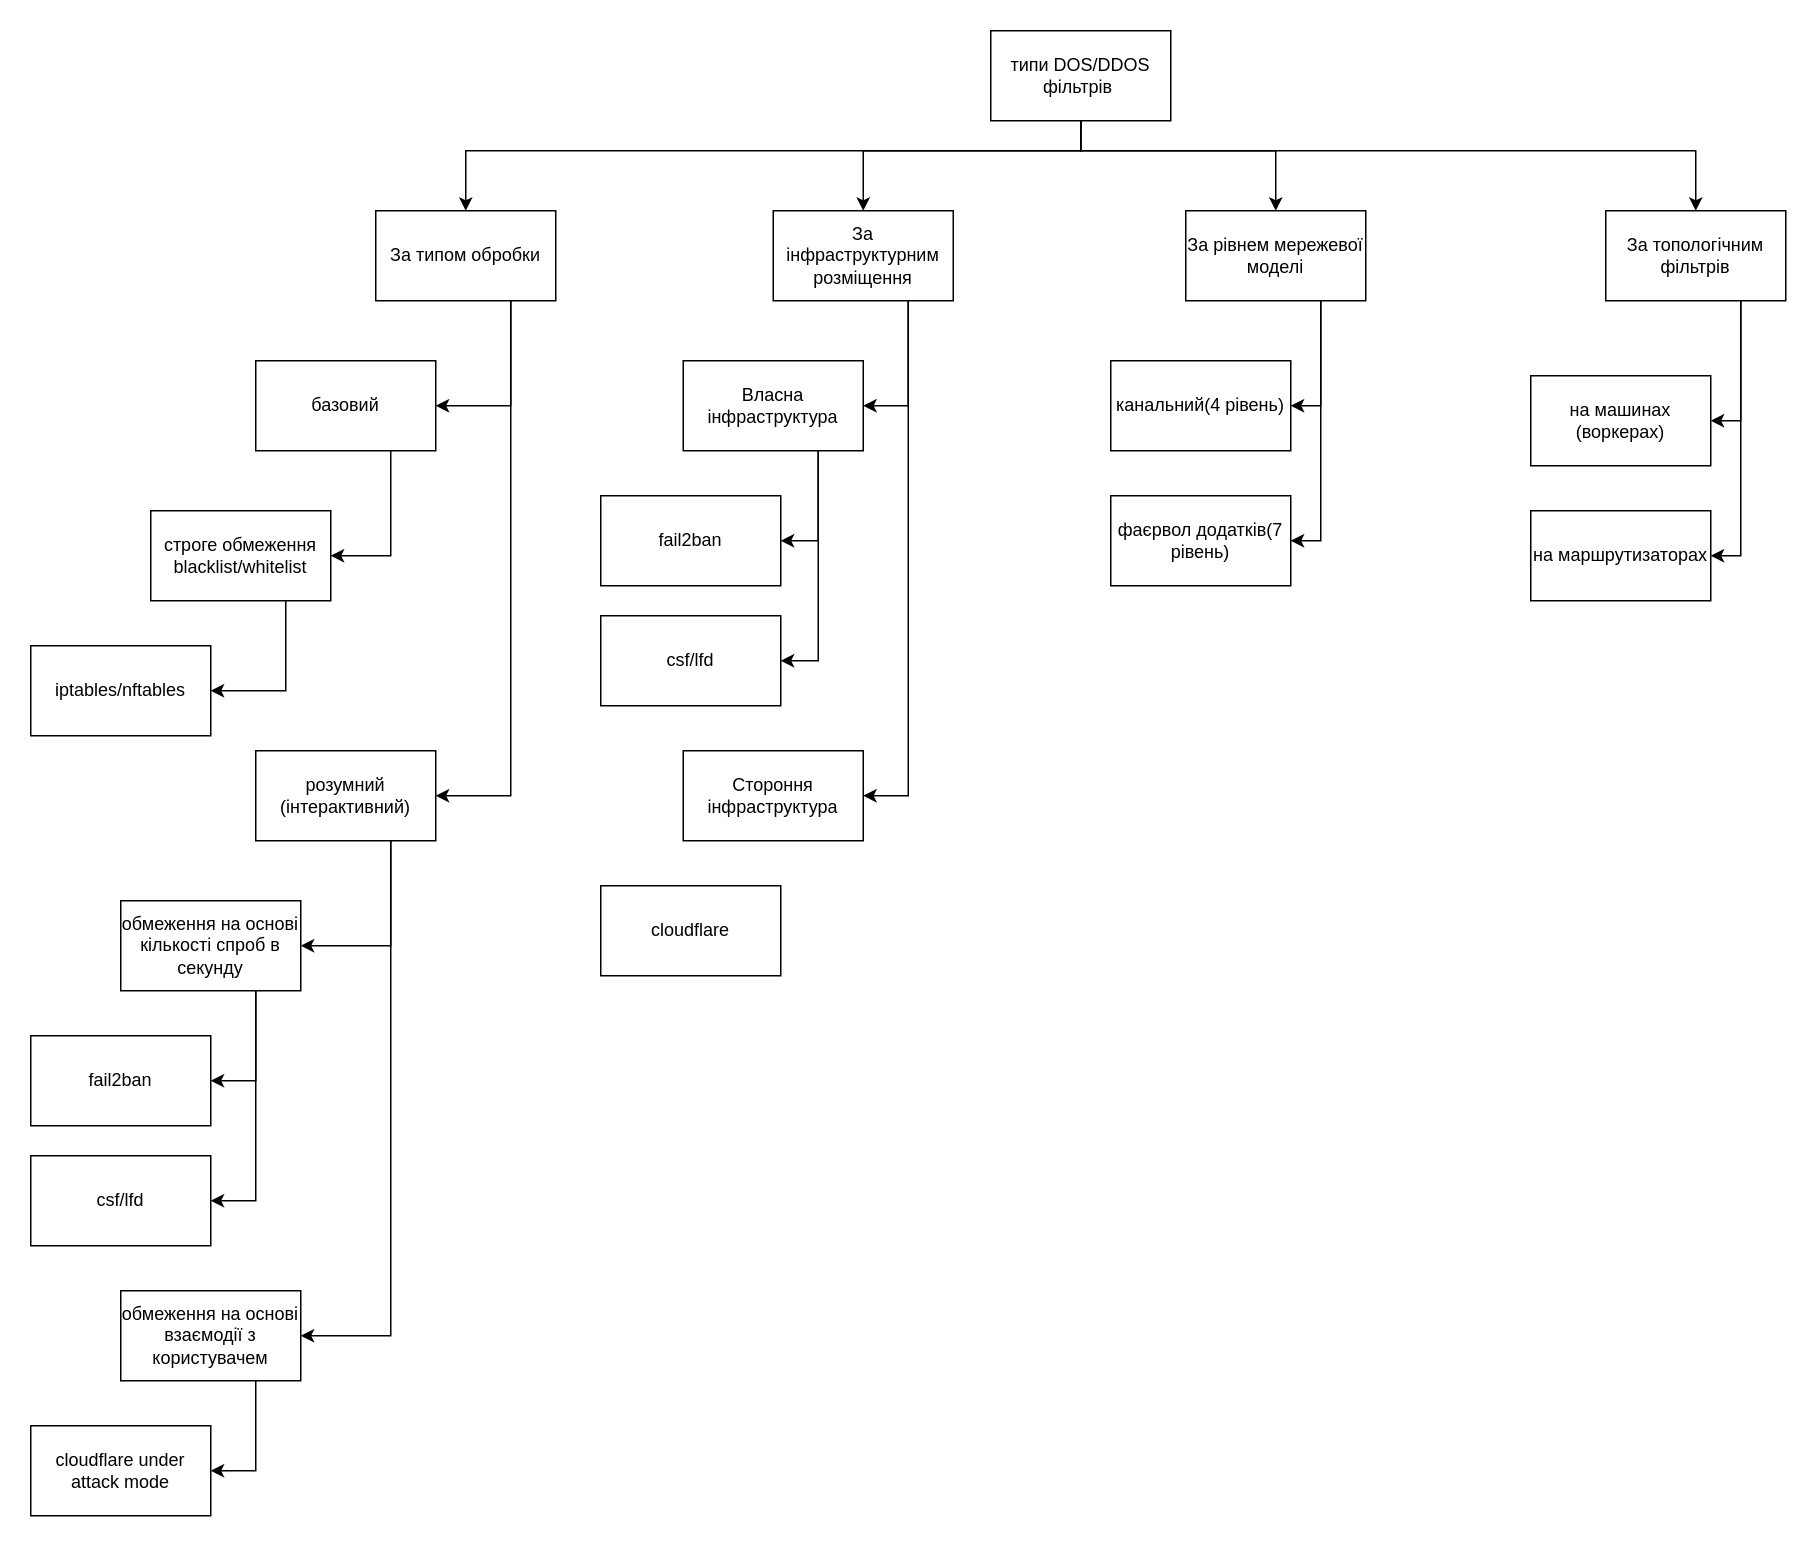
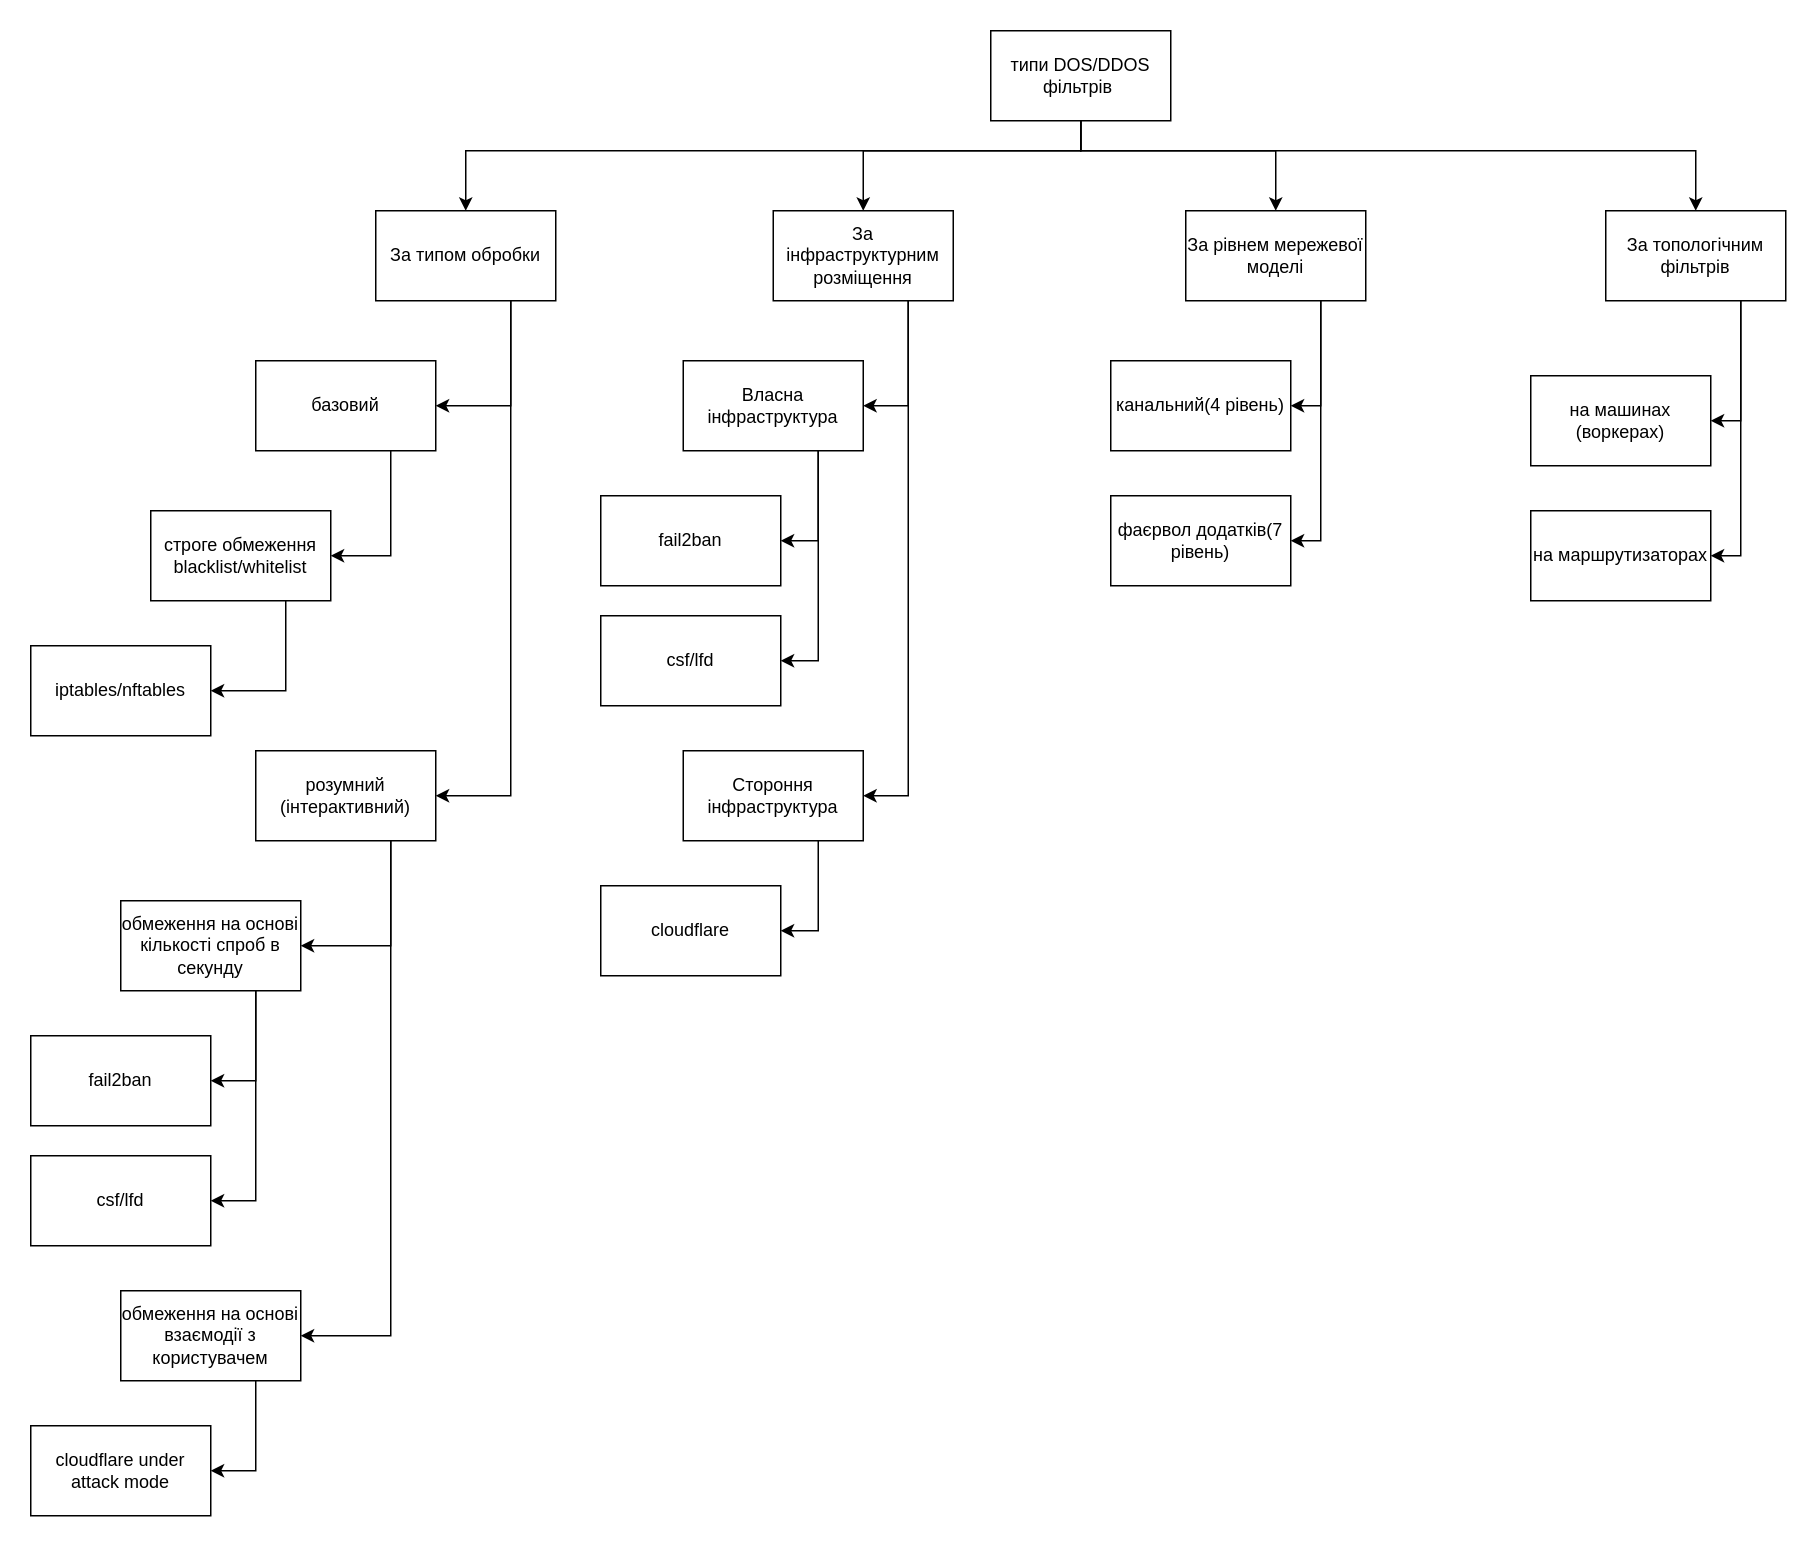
  <mxCell id="0" />
  <mxCell id="1" parent="0" />
  <mxCell id="2" style="edgeStyle=orthogonalEdgeStyle;rounded=0;jumpStyle=none;html=1;entryX=0.5;entryY=0;entryDx=0;entryDy=0;" edge="1" parent="1" source="6" target="28"><mxGeometry relative="1" as="geometry"><Array as="points"><mxPoint x="720" y="100" /><mxPoint x="575" y="100" /></Array></mxGeometry></mxCell>
  <mxCell id="3" style="edgeStyle=orthogonalEdgeStyle;rounded=0;jumpStyle=none;html=1;entryX=0.5;entryY=0;entryDx=0;entryDy=0;" edge="1" parent="1" source="6" target="9"><mxGeometry relative="1" as="geometry"><Array as="points"><mxPoint x="720" y="100" /><mxPoint x="310" y="100" /></Array></mxGeometry></mxCell>
  <mxCell id="4" style="edgeStyle=orthogonalEdgeStyle;rounded=0;jumpStyle=none;html=1;exitX=0.5;exitY=1;exitDx=0;exitDy=0;entryX=0.5;entryY=0;entryDx=0;entryDy=0;" edge="1" parent="1" source="6" target="39"><mxGeometry relative="1" as="geometry"><Array as="points"><mxPoint x="720" y="100" /><mxPoint x="850" y="100" /></Array></mxGeometry></mxCell>
  <mxCell id="5" style="edgeStyle=orthogonalEdgeStyle;rounded=0;jumpStyle=none;html=1;entryX=0.5;entryY=0;entryDx=0;entryDy=0;" edge="1" parent="1" source="6" target="44"><mxGeometry relative="1" as="geometry"><Array as="points"><mxPoint x="720" y="100" /><mxPoint x="1130" y="100" /></Array></mxGeometry></mxCell>
  <mxCell id="6" value="типи DOS/DDOS фільтрів&amp;nbsp;" style="rounded=0;whiteSpace=wrap;html=1;" vertex="1" parent="1"><mxGeometry x="660" y="20" width="120" height="60" as="geometry" /></mxCell>
  <mxCell id="7" style="edgeStyle=orthogonalEdgeStyle;rounded=0;jumpStyle=none;html=1;exitX=0.75;exitY=1;exitDx=0;exitDy=0;entryX=1;entryY=0.5;entryDx=0;entryDy=0;" edge="1" parent="1" source="9" target="11"><mxGeometry relative="1" as="geometry" /></mxCell>
  <mxCell id="8" style="edgeStyle=orthogonalEdgeStyle;rounded=0;jumpStyle=none;html=1;exitX=0.75;exitY=1;exitDx=0;exitDy=0;entryX=1;entryY=0.5;entryDx=0;entryDy=0;" edge="1" parent="1" source="9" target="16"><mxGeometry relative="1" as="geometry" /></mxCell>
  <mxCell id="9" value="За типом обробки" style="rounded=0;whiteSpace=wrap;html=1;" vertex="1" parent="1"><mxGeometry x="250" y="140" width="120" height="60" as="geometry" /></mxCell>
  <mxCell id="10" style="edgeStyle=orthogonalEdgeStyle;rounded=0;jumpStyle=none;html=1;exitX=0.75;exitY=1;exitDx=0;exitDy=0;entryX=1;entryY=0.5;entryDx=0;entryDy=0;" edge="1" parent="1" source="11" target="13"><mxGeometry relative="1" as="geometry" /></mxCell>
  <mxCell id="11" value="базовий" style="rounded=0;whiteSpace=wrap;html=1;" vertex="1" parent="1"><mxGeometry x="170" y="240" width="120" height="60" as="geometry" /></mxCell>
  <mxCell id="12" style="edgeStyle=orthogonalEdgeStyle;rounded=0;jumpStyle=none;html=1;exitX=0.75;exitY=1;exitDx=0;exitDy=0;entryX=1;entryY=0.5;entryDx=0;entryDy=0;" edge="1" parent="1" source="13" target="20"><mxGeometry relative="1" as="geometry" /></mxCell>
  <mxCell id="13" value="строге обмеження&lt;br&gt;blacklist/whitelist" style="rounded=0;whiteSpace=wrap;html=1;" vertex="1" parent="1"><mxGeometry x="100" y="340" width="120" height="60" as="geometry" /></mxCell>
  <mxCell id="14" style="edgeStyle=orthogonalEdgeStyle;rounded=0;jumpStyle=none;html=1;exitX=0.75;exitY=1;exitDx=0;exitDy=0;entryX=1;entryY=0.5;entryDx=0;entryDy=0;" edge="1" parent="1" source="16" target="19"><mxGeometry relative="1" as="geometry" /></mxCell>
  <mxCell id="15" style="edgeStyle=orthogonalEdgeStyle;rounded=0;jumpStyle=none;html=1;exitX=0.75;exitY=1;exitDx=0;exitDy=0;entryX=1;entryY=0.5;entryDx=0;entryDy=0;" edge="1" parent="1" source="16" target="24"><mxGeometry relative="1" as="geometry" /></mxCell>
  <mxCell id="16" value="розумний (інтерактивний)" style="rounded=0;whiteSpace=wrap;html=1;" vertex="1" parent="1"><mxGeometry x="170" y="500" width="120" height="60" as="geometry" /></mxCell>
  <mxCell id="17" style="edgeStyle=orthogonalEdgeStyle;rounded=0;jumpStyle=none;html=1;exitX=0.75;exitY=1;exitDx=0;exitDy=0;entryX=1;entryY=0.5;entryDx=0;entryDy=0;" edge="1" parent="1" source="19" target="21"><mxGeometry relative="1" as="geometry" /></mxCell>
  <mxCell id="18" style="edgeStyle=orthogonalEdgeStyle;rounded=0;jumpStyle=none;html=1;exitX=0.75;exitY=1;exitDx=0;exitDy=0;entryX=1;entryY=0.5;entryDx=0;entryDy=0;" edge="1" parent="1" source="19" target="22"><mxGeometry relative="1" as="geometry" /></mxCell>
  <mxCell id="19" value="обмеження на основі кількості спроб в секунду" style="rounded=0;whiteSpace=wrap;html=1;" vertex="1" parent="1"><mxGeometry x="80" y="600" width="120" height="60" as="geometry" /></mxCell>
  <mxCell id="20" value="iptables/nftables" style="rounded=0;whiteSpace=wrap;html=1;" vertex="1" parent="1"><mxGeometry x="20" y="430" width="120" height="60" as="geometry" /></mxCell>
  <mxCell id="21" value="fail2ban" style="rounded=0;whiteSpace=wrap;html=1;" vertex="1" parent="1"><mxGeometry x="20" y="690" width="120" height="60" as="geometry" /></mxCell>
  <mxCell id="22" value="csf/lfd" style="rounded=0;whiteSpace=wrap;html=1;" vertex="1" parent="1"><mxGeometry x="20" y="770" width="120" height="60" as="geometry" /></mxCell>
  <mxCell id="23" style="edgeStyle=orthogonalEdgeStyle;rounded=0;jumpStyle=none;html=1;exitX=0.75;exitY=1;exitDx=0;exitDy=0;entryX=1;entryY=0.5;entryDx=0;entryDy=0;" edge="1" parent="1" source="24" target="25"><mxGeometry relative="1" as="geometry" /></mxCell>
  <mxCell id="24" value="обмеження на основі взаємодії з користувачем" style="rounded=0;whiteSpace=wrap;html=1;" vertex="1" parent="1"><mxGeometry x="80" y="860" width="120" height="60" as="geometry" /></mxCell>
  <mxCell id="25" value="cloudflare under attack mode" style="rounded=0;whiteSpace=wrap;html=1;" vertex="1" parent="1"><mxGeometry x="20" y="950" width="120" height="60" as="geometry" /></mxCell>
  <mxCell id="26" style="edgeStyle=orthogonalEdgeStyle;rounded=0;jumpStyle=none;html=1;exitX=0.75;exitY=1;exitDx=0;exitDy=0;entryX=1;entryY=0.5;entryDx=0;entryDy=0;" edge="1" parent="1" source="28" target="31"><mxGeometry relative="1" as="geometry" /></mxCell>
  <mxCell id="27" style="edgeStyle=orthogonalEdgeStyle;rounded=0;jumpStyle=none;html=1;exitX=0.75;exitY=1;exitDx=0;exitDy=0;entryX=1;entryY=0.5;entryDx=0;entryDy=0;" edge="1" parent="1" source="28" target="35"><mxGeometry relative="1" as="geometry" /></mxCell>
  <mxCell id="28" value="За інфраструктурним розміщення" style="rounded=0;whiteSpace=wrap;html=1;" vertex="1" parent="1"><mxGeometry x="515" y="140" width="120" height="60" as="geometry" /></mxCell>
  <mxCell id="29" style="edgeStyle=orthogonalEdgeStyle;rounded=0;jumpStyle=none;html=1;exitX=0.75;exitY=1;exitDx=0;exitDy=0;entryX=1;entryY=0.5;entryDx=0;entryDy=0;" edge="1" parent="1" source="31" target="32"><mxGeometry relative="1" as="geometry" /></mxCell>
  <mxCell id="30" style="edgeStyle=orthogonalEdgeStyle;rounded=0;jumpStyle=none;html=1;exitX=0.75;exitY=1;exitDx=0;exitDy=0;entryX=1;entryY=0.5;entryDx=0;entryDy=0;" edge="1" parent="1" source="31" target="33"><mxGeometry relative="1" as="geometry" /></mxCell>
  <mxCell id="31" value="Власна інфраструктура" style="rounded=0;whiteSpace=wrap;html=1;" vertex="1" parent="1"><mxGeometry x="455" y="240" width="120" height="60" as="geometry" /></mxCell>
  <mxCell id="32" value="fail2ban" style="rounded=0;whiteSpace=wrap;html=1;" vertex="1" parent="1"><mxGeometry x="400" y="330" width="120" height="60" as="geometry" /></mxCell>
  <mxCell id="33" value="csf/lfd" style="rounded=0;whiteSpace=wrap;html=1;" vertex="1" parent="1"><mxGeometry x="400" y="410" width="120" height="60" as="geometry" /></mxCell>
+ <mxCell id="34" style="edgeStyle=orthogonalEdgeStyle;rounded=0;jumpStyle=none;html=1;exitX=0.75;exitY=1;exitDx=0;exitDy=0;entryX=1;entryY=0.5;entryDx=0;entryDy=0;" edge="1" parent="1" source="35" target="36"><mxGeometry relative="1" as="geometry" /></mxCell>
  <mxCell id="35" value="Стороння інфраструктура" style="rounded=0;whiteSpace=wrap;html=1;" vertex="1" parent="1"><mxGeometry x="455" y="500" width="120" height="60" as="geometry" /></mxCell>
  <mxCell id="36" value="cloudflare" style="rounded=0;whiteSpace=wrap;html=1;" vertex="1" parent="1"><mxGeometry x="400" y="590" width="120" height="60" as="geometry" /></mxCell>
  <mxCell id="37" style="edgeStyle=orthogonalEdgeStyle;rounded=0;jumpStyle=none;html=1;exitX=0.75;exitY=1;exitDx=0;exitDy=0;entryX=1;entryY=0.5;entryDx=0;entryDy=0;" edge="1" parent="1" source="39" target="40"><mxGeometry relative="1" as="geometry" /></mxCell>
  <mxCell id="38" style="edgeStyle=orthogonalEdgeStyle;rounded=0;jumpStyle=none;html=1;exitX=0.75;exitY=1;exitDx=0;exitDy=0;entryX=1;entryY=0.5;entryDx=0;entryDy=0;" edge="1" parent="1" source="39" target="41"><mxGeometry relative="1" as="geometry" /></mxCell>
  <mxCell id="39" value="За рівнем мережевої моделі" style="rounded=0;whiteSpace=wrap;html=1;" vertex="1" parent="1"><mxGeometry x="790" y="140" width="120" height="60" as="geometry" /></mxCell>
  <mxCell id="40" value="канальний(4 рівень)" style="rounded=0;whiteSpace=wrap;html=1;" vertex="1" parent="1"><mxGeometry x="740" y="240" width="120" height="60" as="geometry" /></mxCell>
  <mxCell id="41" value="фаєрвол додатків(7 рівень)" style="rounded=0;whiteSpace=wrap;html=1;" vertex="1" parent="1"><mxGeometry x="740" y="330" width="120" height="60" as="geometry" /></mxCell>
  <mxCell id="42" style="edgeStyle=orthogonalEdgeStyle;rounded=0;jumpStyle=none;html=1;exitX=0.75;exitY=1;exitDx=0;exitDy=0;entryX=1;entryY=0.5;entryDx=0;entryDy=0;" edge="1" parent="1" source="44" target="45"><mxGeometry relative="1" as="geometry" /></mxCell>
  <mxCell id="43" style="edgeStyle=orthogonalEdgeStyle;rounded=0;jumpStyle=none;html=1;exitX=0.75;exitY=1;exitDx=0;exitDy=0;entryX=1;entryY=0.5;entryDx=0;entryDy=0;" edge="1" parent="1" source="44" target="46"><mxGeometry relative="1" as="geometry" /></mxCell>
  <mxCell id="44" value="За топологічним фільтрів" style="rounded=0;whiteSpace=wrap;html=1;" vertex="1" parent="1"><mxGeometry x="1070" y="140" width="120" height="60" as="geometry" /></mxCell>
  <mxCell id="45" value="на машинах (воркерах)" style="rounded=0;whiteSpace=wrap;html=1;" vertex="1" parent="1"><mxGeometry x="1020" y="250" width="120" height="60" as="geometry" /></mxCell>
  <mxCell id="46" value="на маршрутизаторах" style="rounded=0;whiteSpace=wrap;html=1;" vertex="1" parent="1"><mxGeometry x="1020" y="340" width="120" height="60" as="geometry" /></mxCell>
